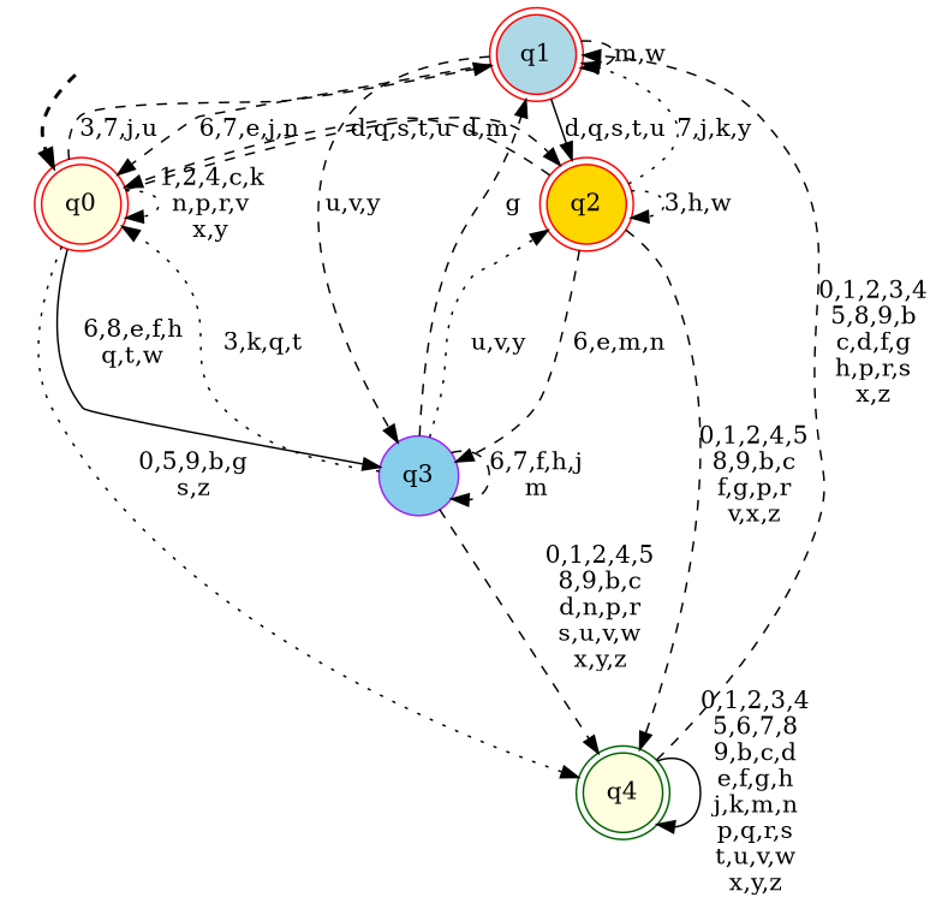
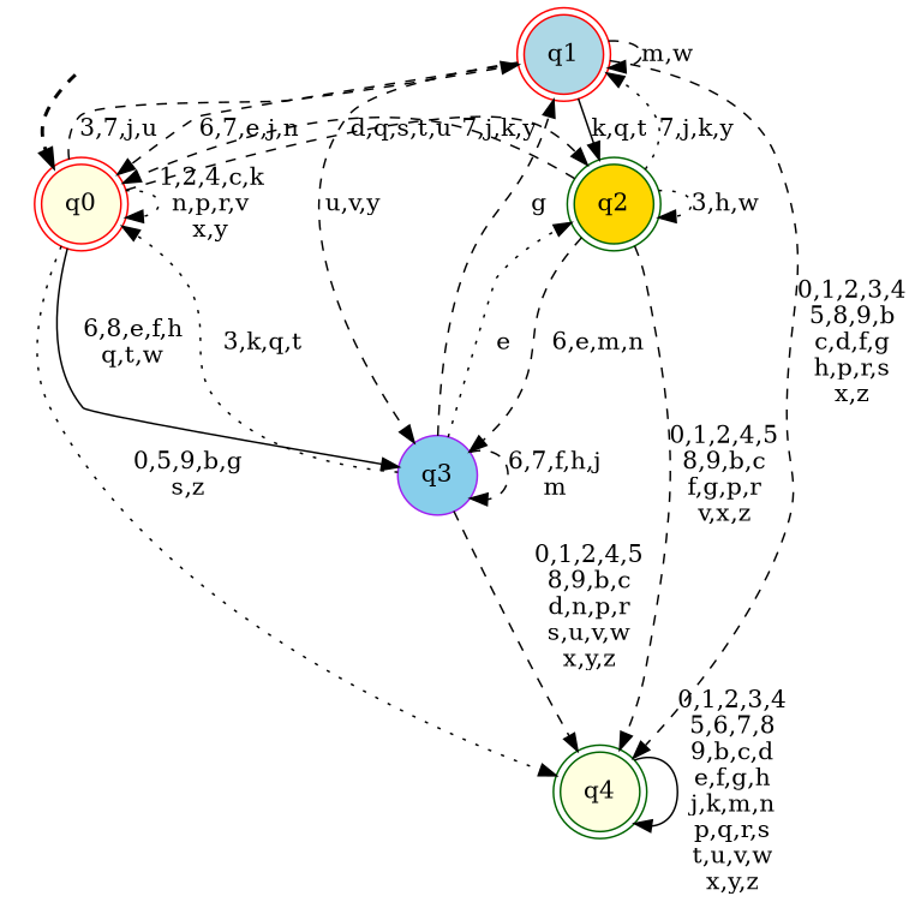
  digraph {
    rankdir=TB
    node [shape=doublecircle style="rounded,filled" color=red fillcolor=lightyellow]
    edge [style=dashed]
    __start0 [height=0 shape=none style=invis width=0 color="" fillcolor=""]
    n2 [label=q0]
    n3 [fillcolor=lightblue label=q1]
-   n4 [fillcolor=gold label=q2]
+   n4 [color=darkgreen fillcolor=gold label=q2]
    n5 [color=purple fillcolor=skyblue label=q3 shape=circle style=filled]
    n6 [color=darkgreen label=q4 style=filled]
    subgraph cluster_1 {
      nodesep=0.15
      ranksep=0.15
      style=invis
      __start0
      n2
    }
    __start0 -> n2 [penwidth=2]
    n2 -> n2 [label="1,2,4,c,k\nn,p,r,v\nx,y" style=dotted]
    n2 -> n3 [label="3,7,j,u"]
-   n2 -> n4 [label="d,m"]
+   n2 -> n4 [label="7,j,k,y"]
    n2 -> n5 [label="6,8,e,f,h\nq,t,w" style=solid]
    n2 -> n6 [label="0,5,9,b,g\ns,z" style=dotted]
    n3 -> n2 [label="6,7,e,j,n"]
    n3 -> n3 [label="m,w"]
-   n3 -> n4 [label="d,q,s,t,u" style=solid]
+   n3 -> n4 [label="k,q,t" style=solid]
    n3 -> n5 [label="u,v,y"]
-   n6 -> n3 [label="0,1,2,3,4\n5,8,9,b\nc,d,f,g\nh,p,r,s\nx,z"]
+   n3 -> n6 [label="0,1,2,3,4\n5,8,9,b\nc,d,f,g\nh,p,r,s\nx,z"]
    n4 -> n2 [label="d,q,s,t,u"]
    n4 -> n3 [label="7,j,k,y" style=dotted]
    n4 -> n4 [label="3,h,w" style=dotted]
    n4 -> n5 [label="6,e,m,n"]
    n4 -> n6 [label="0,1,2,4,5\n8,9,b,c\nf,g,p,r\nv,x,z"]
    n5 -> n2 [label="3,k,q,t" style=dotted]
    n5 -> n3 [label=g]
-   n5 -> n4 [label="u,v,y" style=dotted]
+   n5 -> n4 [label=e style=dotted]
    n5 -> n5 [label="6,7,f,h,j\nm"]
    n5 -> n6 [label="0,1,2,4,5\n8,9,b,c\nd,n,p,r\ns,u,v,w\nx,y,z"]
    n6 -> n6 [label="0,1,2,3,4\n5,6,7,8\n9,b,c,d\ne,f,g,h\nj,k,m,n\np,q,r,s\nt,u,v,w\nx,y,z" style=solid]
  }
